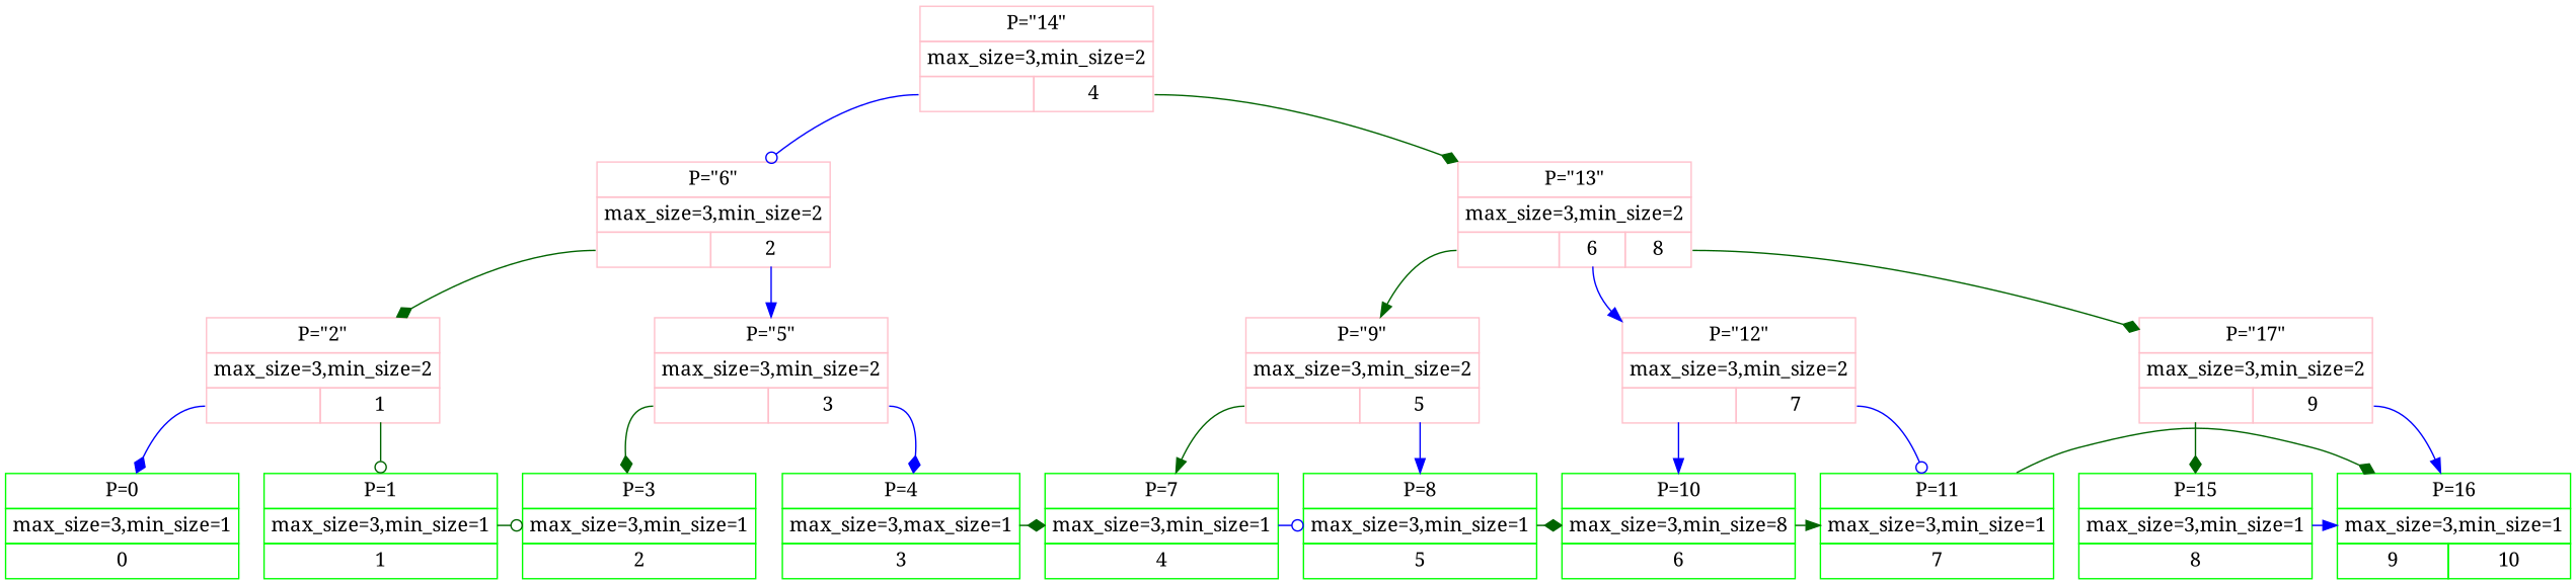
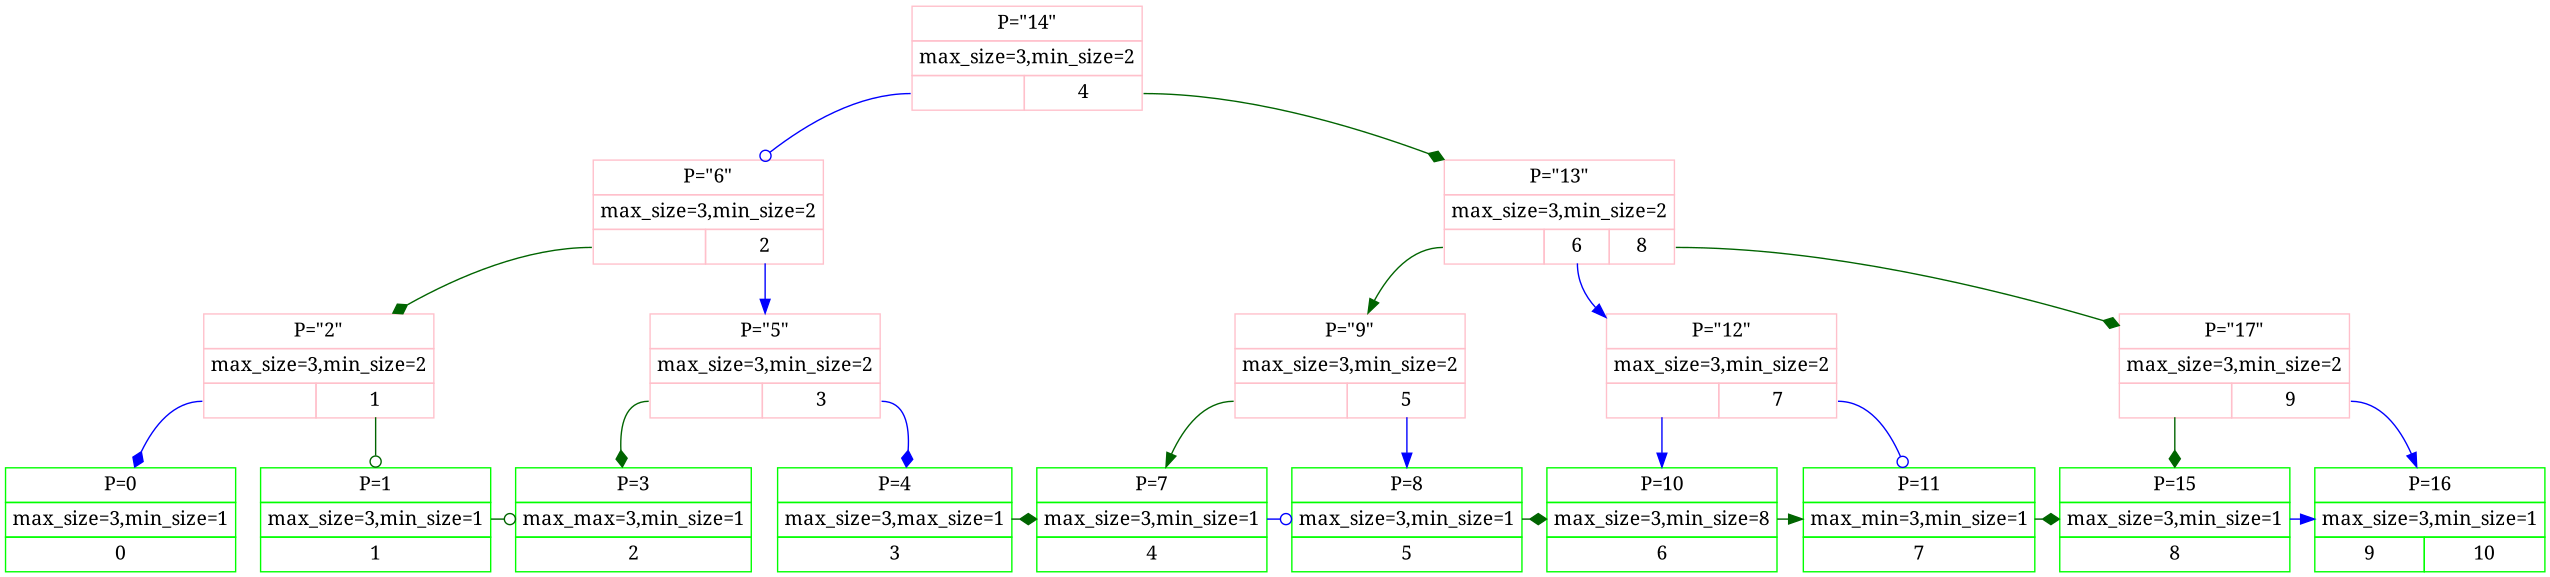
  digraph {
    fontname="Noto Serif"
    node [color=green fontname="Noto Serif" shape=plain]
    edge [arrowhead=diamond color=darkgreen fontname="Noto Serif"]
    n1 [label=<<TABLE BORDER="0" CELLBORDER="1" CELLSPACING="0" CELLPADDING="4"> <TR><TD COLSPAN="1">P=0</TD></TR> <TR><TD COLSPAN="1">max_size=3,min_size=1</TD></TR> <TR><TD>0</TD> </TR></TABLE>>]
    n2 [label=<<TABLE BORDER="0" CELLBORDER="1" CELLSPACING="0" CELLPADDING="4"> <TR><TD COLSPAN="1">P=1</TD></TR> <TR><TD COLSPAN="1">max_size=3,min_size=1</TD></TR> <TR><TD>1</TD> </TR></TABLE>>]
-   n3 [label=<<TABLE BORDER="0" CELLBORDER="1" CELLSPACING="0" CELLPADDING="4"> <TR><TD COLSPAN="1">P=3</TD></TR> <TR><TD COLSPAN="1">max_size=3,min_size=1</TD></TR> <TR><TD>2</TD> </TR></TABLE>>]
+   n3 [label=<<TABLE BORDER="0" CELLBORDER="1" CELLSPACING="0" CELLPADDING="4"> <TR><TD COLSPAN="1">P=3</TD></TR> <TR><TD COLSPAN="1">max_max=3,min_size=1</TD></TR> <TR><TD>2</TD> </TR></TABLE>>]
    n4 [label=<<TABLE BORDER="0" CELLBORDER="1" CELLSPACING="0" CELLPADDING="4"> <TR><TD COLSPAN="1">P=4</TD></TR> <TR><TD COLSPAN="1">max_size=3,max_size=1</TD></TR> <TR><TD>3</TD> </TR></TABLE>>]
    n5 [label=<<TABLE BORDER="0" CELLBORDER="1" CELLSPACING="0" CELLPADDING="4"> <TR><TD COLSPAN="1">P=7</TD></TR> <TR><TD COLSPAN="1">max_size=3,min_size=1</TD></TR> <TR><TD>4</TD> </TR></TABLE>>]
    n6 [color=pink label=<<TABLE BORDER="0" CELLBORDER="1" CELLSPACING="0" CELLPADDING="4"> <TR><TD COLSPAN="2">P="5"</TD></TR> <TR><TD COLSPAN="2">max_size=3,min_size=2</TD></TR> <TR><TD PORT="p3"> </TD> <TD PORT="p4">3</TD> </TR></TABLE>>]
    n7 [label=<<TABLE BORDER="0" CELLBORDER="1" CELLSPACING="0" CELLPADDING="4"> <TR><TD COLSPAN="1">P=8</TD></TR> <TR><TD COLSPAN="1">max_size=3,min_size=1</TD></TR> <TR><TD>5</TD> </TR></TABLE>>]
    n8 [label=<<TABLE BORDER="0" CELLBORDER="1" CELLSPACING="0" CELLPADDING="4"> <TR><TD COLSPAN="1">P=10</TD></TR> <TR><TD COLSPAN="1">max_size=3,min_size=8</TD></TR> <TR><TD>6</TD> </TR></TABLE>>]
-   n9 [label=<<TABLE BORDER="0" CELLBORDER="1" CELLSPACING="0" CELLPADDING="4"> <TR><TD COLSPAN="1">P=11</TD></TR> <TR><TD COLSPAN="1">max_size=3,min_size=1</TD></TR> <TR><TD>7</TD> </TR></TABLE>>]
+   n9 [label=<<TABLE BORDER="0" CELLBORDER="1" CELLSPACING="0" CELLPADDING="4"> <TR><TD COLSPAN="1">P=11</TD></TR> <TR><TD COLSPAN="1">max_min=3,min_size=1</TD></TR> <TR><TD>7</TD> </TR></TABLE>>]
    n10 [label=<<TABLE BORDER="0" CELLBORDER="1" CELLSPACING="0" CELLPADDING="4"> <TR><TD COLSPAN="1">P=15</TD></TR> <TR><TD COLSPAN="1">max_size=3,min_size=1</TD></TR> <TR><TD>8</TD> </TR></TABLE>>]
    n11 [color=pink label=<<TABLE BORDER="0" CELLBORDER="1" CELLSPACING="0" CELLPADDING="4"> <TR><TD COLSPAN="2">P="12"</TD></TR> <TR><TD COLSPAN="2">max_size=3,min_size=2</TD></TR> <TR><TD PORT="p10"> </TD> <TD PORT="p11">7</TD> </TR></TABLE>>]
    n12 [label=<<TABLE BORDER="0" CELLBORDER="1" CELLSPACING="0" CELLPADDING="4"> <TR><TD COLSPAN="2">P=16</TD></TR> <TR><TD COLSPAN="2">max_size=3,min_size=1</TD></TR> <TR><TD>9</TD> <TD>10</TD> </TR></TABLE>>]
    n13 [color=pink label=<<TABLE BORDER="0" CELLBORDER="1" CELLSPACING="0" CELLPADDING="4"> <TR><TD COLSPAN="2">P="17"</TD></TR> <TR><TD COLSPAN="2">max_size=3,min_size=2</TD></TR> <TR><TD PORT="p15"> </TD> <TD PORT="p16">9</TD> </TR></TABLE>>]
    n14 [color=pink label=<<TABLE BORDER="0" CELLBORDER="1" CELLSPACING="0" CELLPADDING="4"> <TR><TD COLSPAN="3">P="13"</TD></TR> <TR><TD COLSPAN="3">max_size=3,min_size=2</TD></TR> <TR><TD PORT="p9"> </TD> <TD PORT="p12">6</TD> <TD PORT="p17">8</TD> </TR></TABLE>>]
    n15 [color=pink label=<<TABLE BORDER="0" CELLBORDER="1" CELLSPACING="0" CELLPADDING="4"> <TR><TD COLSPAN="2">P="9"</TD></TR> <TR><TD COLSPAN="2">max_size=3,min_size=2</TD></TR> <TR><TD PORT="p7"> </TD> <TD PORT="p8">5</TD> </TR></TABLE>>]
    n16 [color=pink label=<<TABLE BORDER="0" CELLBORDER="1" CELLSPACING="0" CELLPADDING="4"> <TR><TD COLSPAN="2">P="14"</TD></TR> <TR><TD COLSPAN="2">max_size=3,min_size=2</TD></TR> <TR><TD PORT="p6"> </TD> <TD PORT="p13">4</TD> </TR></TABLE>>]
    n17 [color=pink label=<<TABLE BORDER="0" CELLBORDER="1" CELLSPACING="0" CELLPADDING="4"> <TR><TD COLSPAN="2">P="6"</TD></TR> <TR><TD COLSPAN="2">max_size=3,min_size=2</TD></TR> <TR><TD PORT="p2"> </TD> <TD PORT="p5">2</TD> </TR></TABLE>>]
    n18 [color=pink label=<<TABLE BORDER="0" CELLBORDER="1" CELLSPACING="0" CELLPADDING="4"> <TR><TD COLSPAN="2">P="2"</TD></TR> <TR><TD COLSPAN="2">max_size=3,min_size=2</TD></TR> <TR><TD PORT="p0"> </TD> <TD PORT="p1">1</TD> </TR></TABLE>>]
    subgraph sub_1 {
      rank=same
      n1
      n2
    }
    subgraph sub_2 {
      rank=same
      n2
      n3
    }
    subgraph sub_3 {
      rank=same
      n3
      n4
    }
    subgraph sub_4 {
      rank=same
      n4
      n5
    }
    subgraph sub_5 {
      rank=same
      n6
    }
    subgraph sub_6 {
      rank=same
      n5
      n7
    }
    subgraph sub_7 {
      rank=same
      n7
      n8
    }
    subgraph sub_8 {
      rank=same
      n8
      n9
    }
    subgraph sub_9 {
      rank=same
      n9
      n10
    }
    subgraph sub_10 {
      rank=same
      n11
    }
    subgraph sub_11 {
      rank=same
      n10
      n12
    }
    subgraph sub_12 {
      rank=same
      n13
    }
    subgraph sub_13 {
      rank=same
      n14
    }
    n2 -> n3 [arrowhead=odot]
    n4 -> n5
    n5 -> n7 [arrowhead=odot color=blue]
    n6 -> n3 [tailport=p3]
    n6 -> n4 [color=blue tailport=p4]
    n7 -> n8
    n8 -> n9 [arrowhead=normal]
-   n9 -> n12
+   n9 -> n10
    n10 -> n12 [arrowhead=normal color=blue]
    n11 -> n8 [arrowhead=normal color=blue tailport=p10]
    n11 -> n9 [arrowhead=odot color=blue tailport=p11]
    n13 -> n10 [tailport=p15]
    n13 -> n12 [arrowhead=normal color=blue tailport=p16]
    n14 -> n11 [arrowhead=normal color=blue tailport=p12]
    n14 -> n13 [tailport=p17]
    n14 -> n15 [arrowhead=normal tailport=p9]
    n15 -> n5 [arrowhead=normal tailport=p7]
    n15 -> n7 [arrowhead=normal color=blue tailport=p8]
    n16 -> n14 [tailport=p13]
    n16 -> n17 [arrowhead=odot color=blue tailport=p6]
    n17 -> n6 [arrowhead=normal color=blue tailport=p5]
    n17 -> n18 [tailport=p2]
    n18 -> n1 [color=blue tailport=p0]
    n18 -> n2 [arrowhead=odot tailport=p1]
  }
